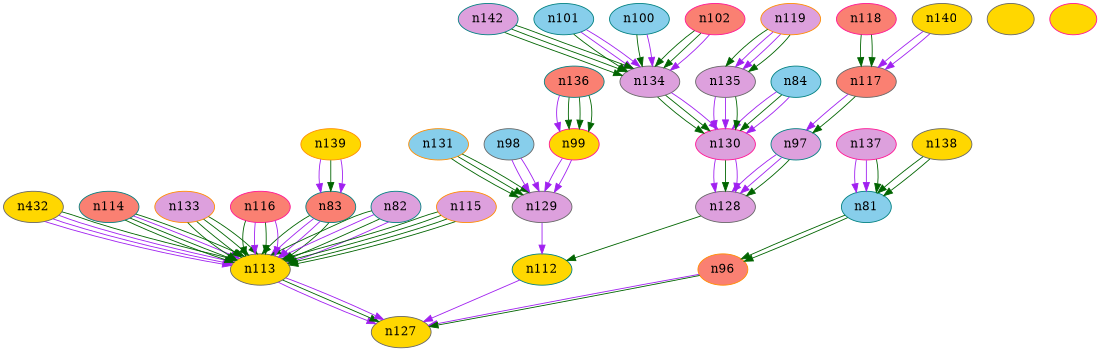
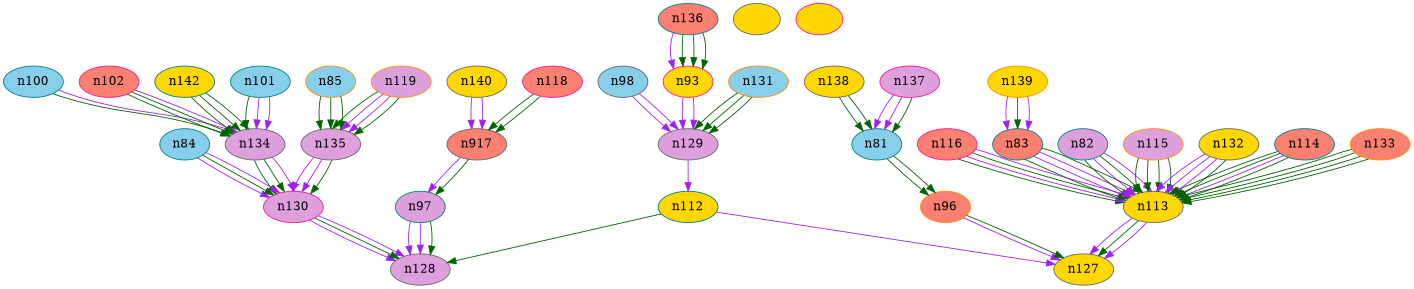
  digraph {
    node [color=gray40 fillcolor=plum style=filled]
    edge [color=darkgreen]
    n101 [color=teal fillcolor=skyblue]
    n134
    n83 [color=teal fillcolor=salmon]
    n113 [fillcolor=gold]
    n84 [color=teal fillcolor=skyblue]
    n130 [color=deeppink]
    n137 [color=deeppink]
    n81 [color=teal fillcolor=skyblue]
-   n117 [fillcolor=salmon]
+   n117 [fillcolor=salmon label=n917]
    n97 [color=teal]
    n100 [color=teal fillcolor=skyblue]
+   n85 [color=darkorange fillcolor=skyblue]
    n135
    n82 [color=teal]
    n115 [color=darkorange]
-   n132 [fillcolor=gold label=n432]
+   n132 [fillcolor=gold]
    n96 [color=darkorange fillcolor=salmon]
    n114 [color=teal fillcolor=salmon]
    n128
-   n99 [color=deeppink fillcolor=gold]
+   n99 [color=deeppink fillcolor=gold label=n93]
    n129
    n138 [fillcolor=gold]
    n119 [color=darkorange]
-   n133 [color=darkorange]
+   n133 [color=darkorange fillcolor=salmon]
    n116 [color=deeppink fillcolor=salmon]
    n139 [color=darkorange fillcolor=gold]
    n131 [color=darkorange fillcolor=skyblue]
    n127 [fillcolor=gold]
    n140 [fillcolor=gold]
    n102 [color=deeppink fillcolor=salmon]
    n118 [color=deeppink fillcolor=salmon]
    n98 [fillcolor=skyblue]
-   n142 [color=teal]
+   n142 [color=teal fillcolor=gold]
    n136 [color=teal fillcolor=salmon]
    "" [fillcolor=gold]
    " " [color=deeppink fillcolor=gold]
    n112 [color=teal fillcolor=gold]
    subgraph sub_1 {
      color=blue
      label=COMPUTER_SCIENCE
      n101
      n134
      n83
      n113
      n84
      n130
      n137
      n81
      n117
      n97
      n100
+     n85
      n135
      n82
      n115
      n132
      n96
      n114
      n128
      n99
      n129
      n138
      n119
      n133
      n116
      n139
      n131
      n127
      n140
      n102
      n118
      n98
      n142
      n136
      ""
      " "
    }
    n101 -> n134
    n101 -> n134 [color=purple]
    n101 -> n134 [color=purple]
    n134 -> n130
    n134 -> n130
    n134 -> n130 [color=purple]
    n83 -> n113
    n83 -> n113 [color=purple]
    n83 -> n113 [color=purple]
    n83 -> n113
    n113 -> n127 [color=purple]
    n113 -> n127
    n113 -> n127 [color=purple]
    n84 -> n130 [color=purple]
    n84 -> n130
    n84 -> n130 [color=purple]
    n130 -> n128 [color=purple]
    n130 -> n128
    n130 -> n128 [color=purple]
    n137 -> n81 [color=purple]
    n137 -> n81 [color=purple]
    n137 -> n81
    n81 -> n96
    n81 -> n96
    n117 -> n97 [color=purple]
    n117 -> n97
    n97 -> n128 [color=purple]
    n97 -> n128 [color=purple]
    n97 -> n128
    n100 -> n134
    n100 -> n134 [color=purple]
+   n85 -> n135
+   n85 -> n135
+   n85 -> n135
    n135 -> n130 [color=purple]
    n135 -> n130 [color=purple]
    n135 -> n130
    n82 -> n113
    n82 -> n113 [color=purple]
    n82 -> n113
    n82 -> n113 [color=purple]
    n115 -> n113
    n115 -> n113
    n115 -> n113
    n115 -> n113
    n132 -> n113 [color=purple]
    n132 -> n113 [color=purple]
    n132 -> n113 [color=purple]
    n132 -> n113
    n96 -> n127 [color=purple]
    n96 -> n127
    n114 -> n113
    n114 -> n113
    n114 -> n113 [color=purple]
    n114 -> n113
-   n128 -> n112
+   n112 -> n128
    n99 -> n129 [color=purple]
    n99 -> n129 [color=purple]
    n129 -> n112 [color=purple]
    n138 -> n81
    n138 -> n81
    n119 -> n135
    n119 -> n135 [color=purple]
    n119 -> n135 [color=purple]
    n119 -> n135
    n133 -> n113
    n133 -> n113
    n133 -> n113
    n133 -> n113
    n116 -> n113
    n116 -> n113 [color=purple]
    n116 -> n113
    n116 -> n113 [color=purple]
    n139 -> n83 [color=purple]
    n139 -> n83
    n139 -> n83 [color=purple]
    n131 -> n129
    n131 -> n129
    n131 -> n129
    n140 -> n117 [color=purple]
    n140 -> n117 [color=purple]
    n102 -> n134
    n102 -> n134
    n102 -> n134 [color=purple]
    n118 -> n117
    n118 -> n117
    n98 -> n129 [color=purple]
    n98 -> n129 [color=purple]
    n142 -> n134
    n142 -> n134
    n142 -> n134
    n136 -> n99 [color=purple]
    n136 -> n99
    n136 -> n99
    n136 -> n99
    n112 -> n127 [color=purple]
  }
